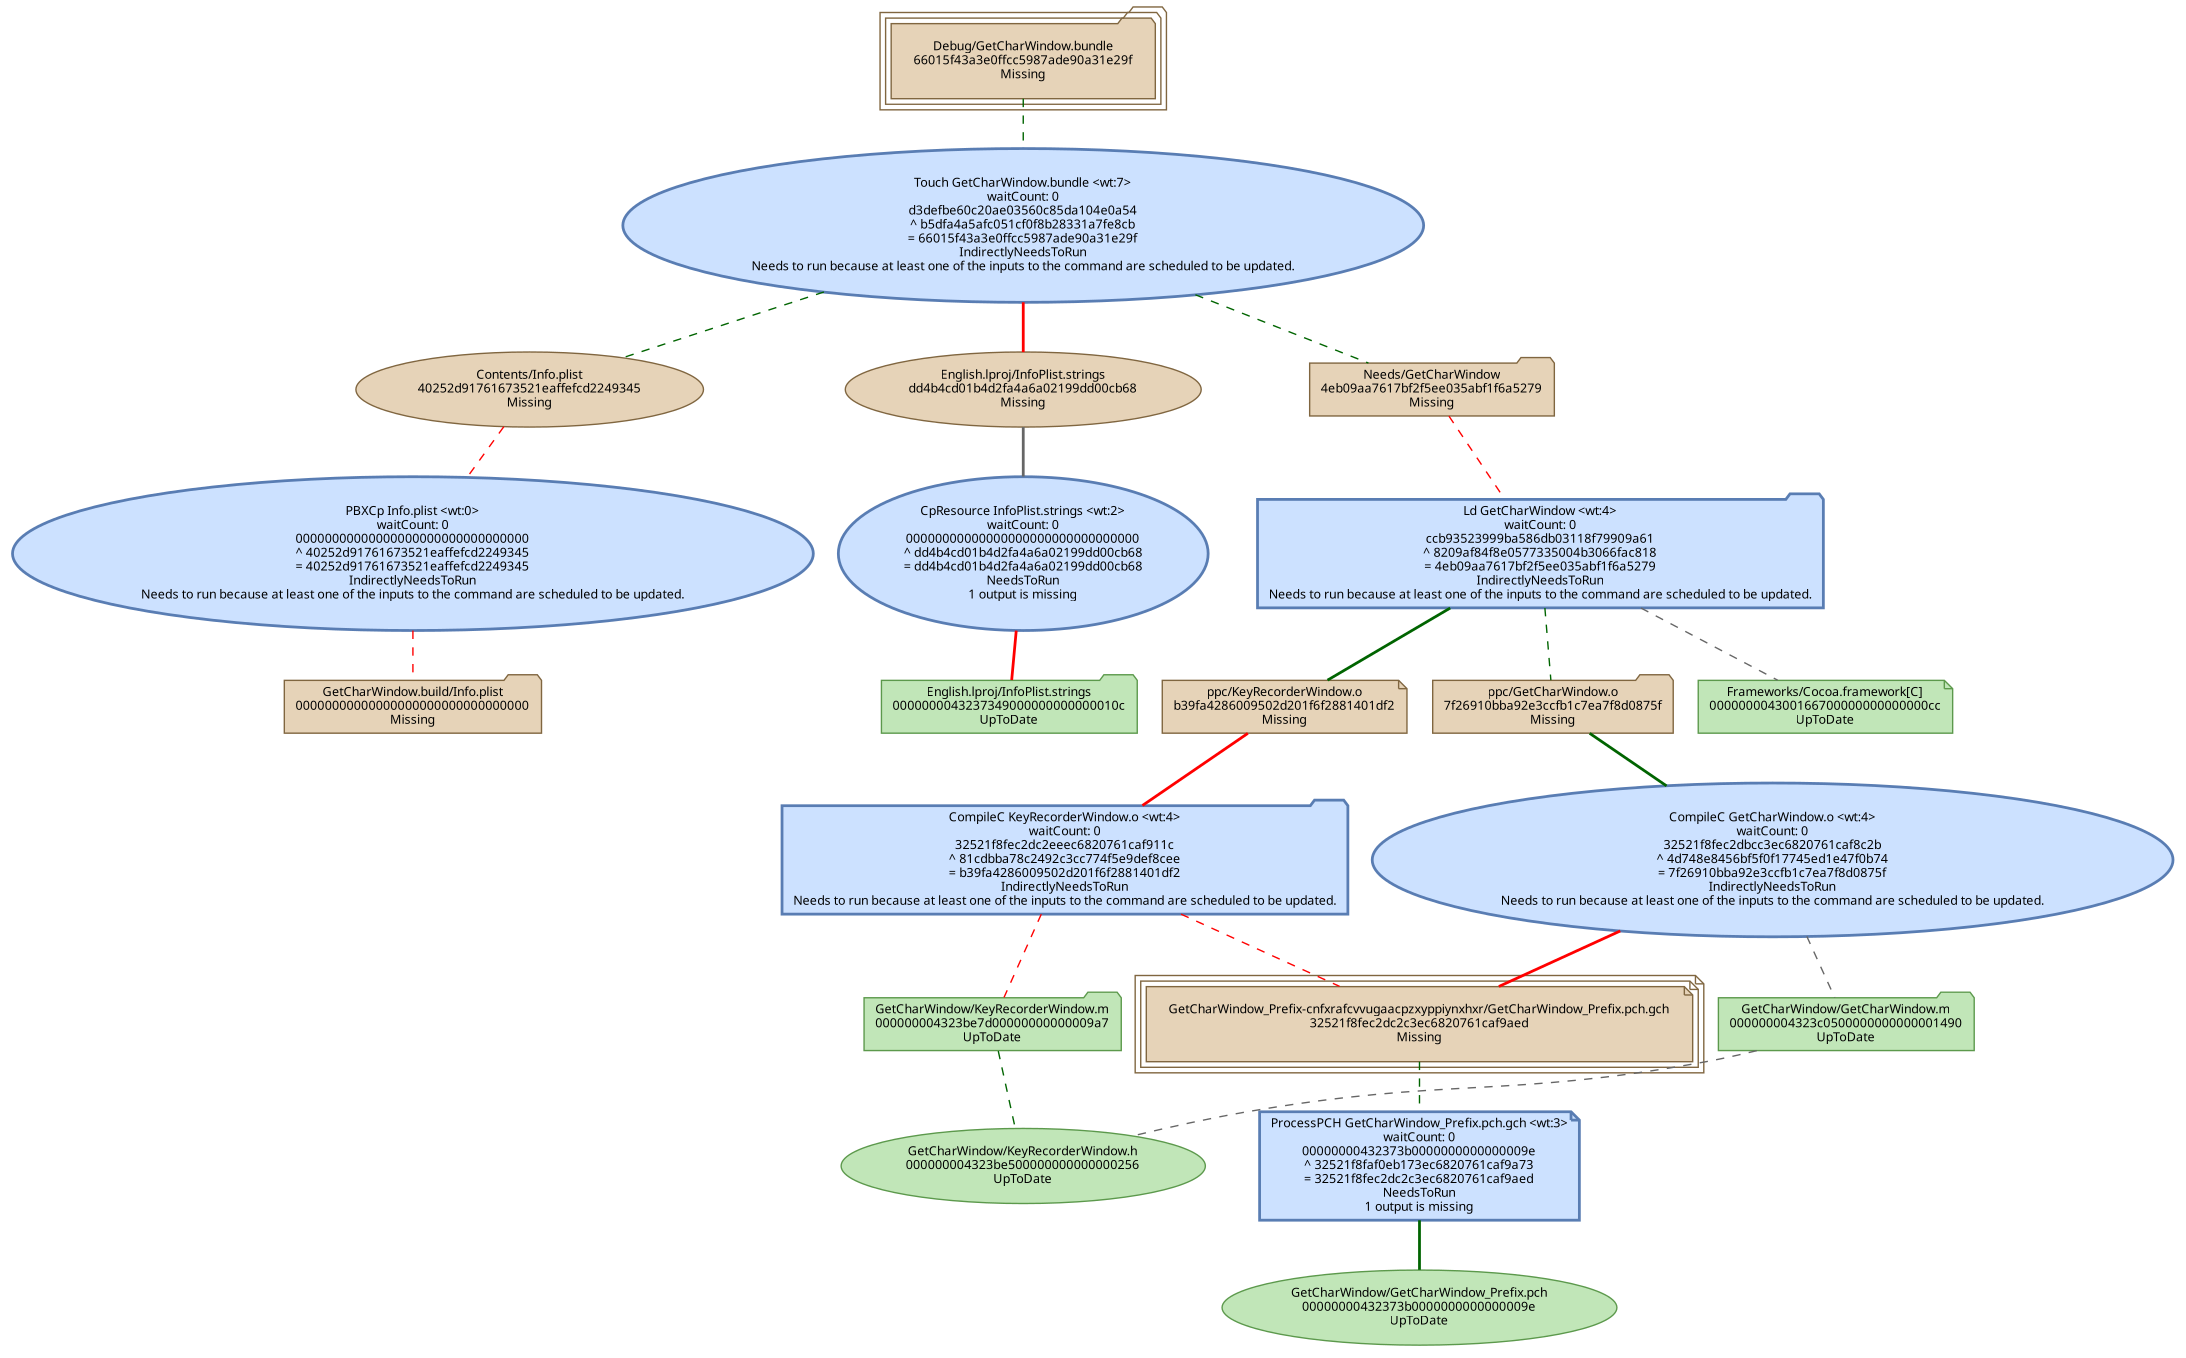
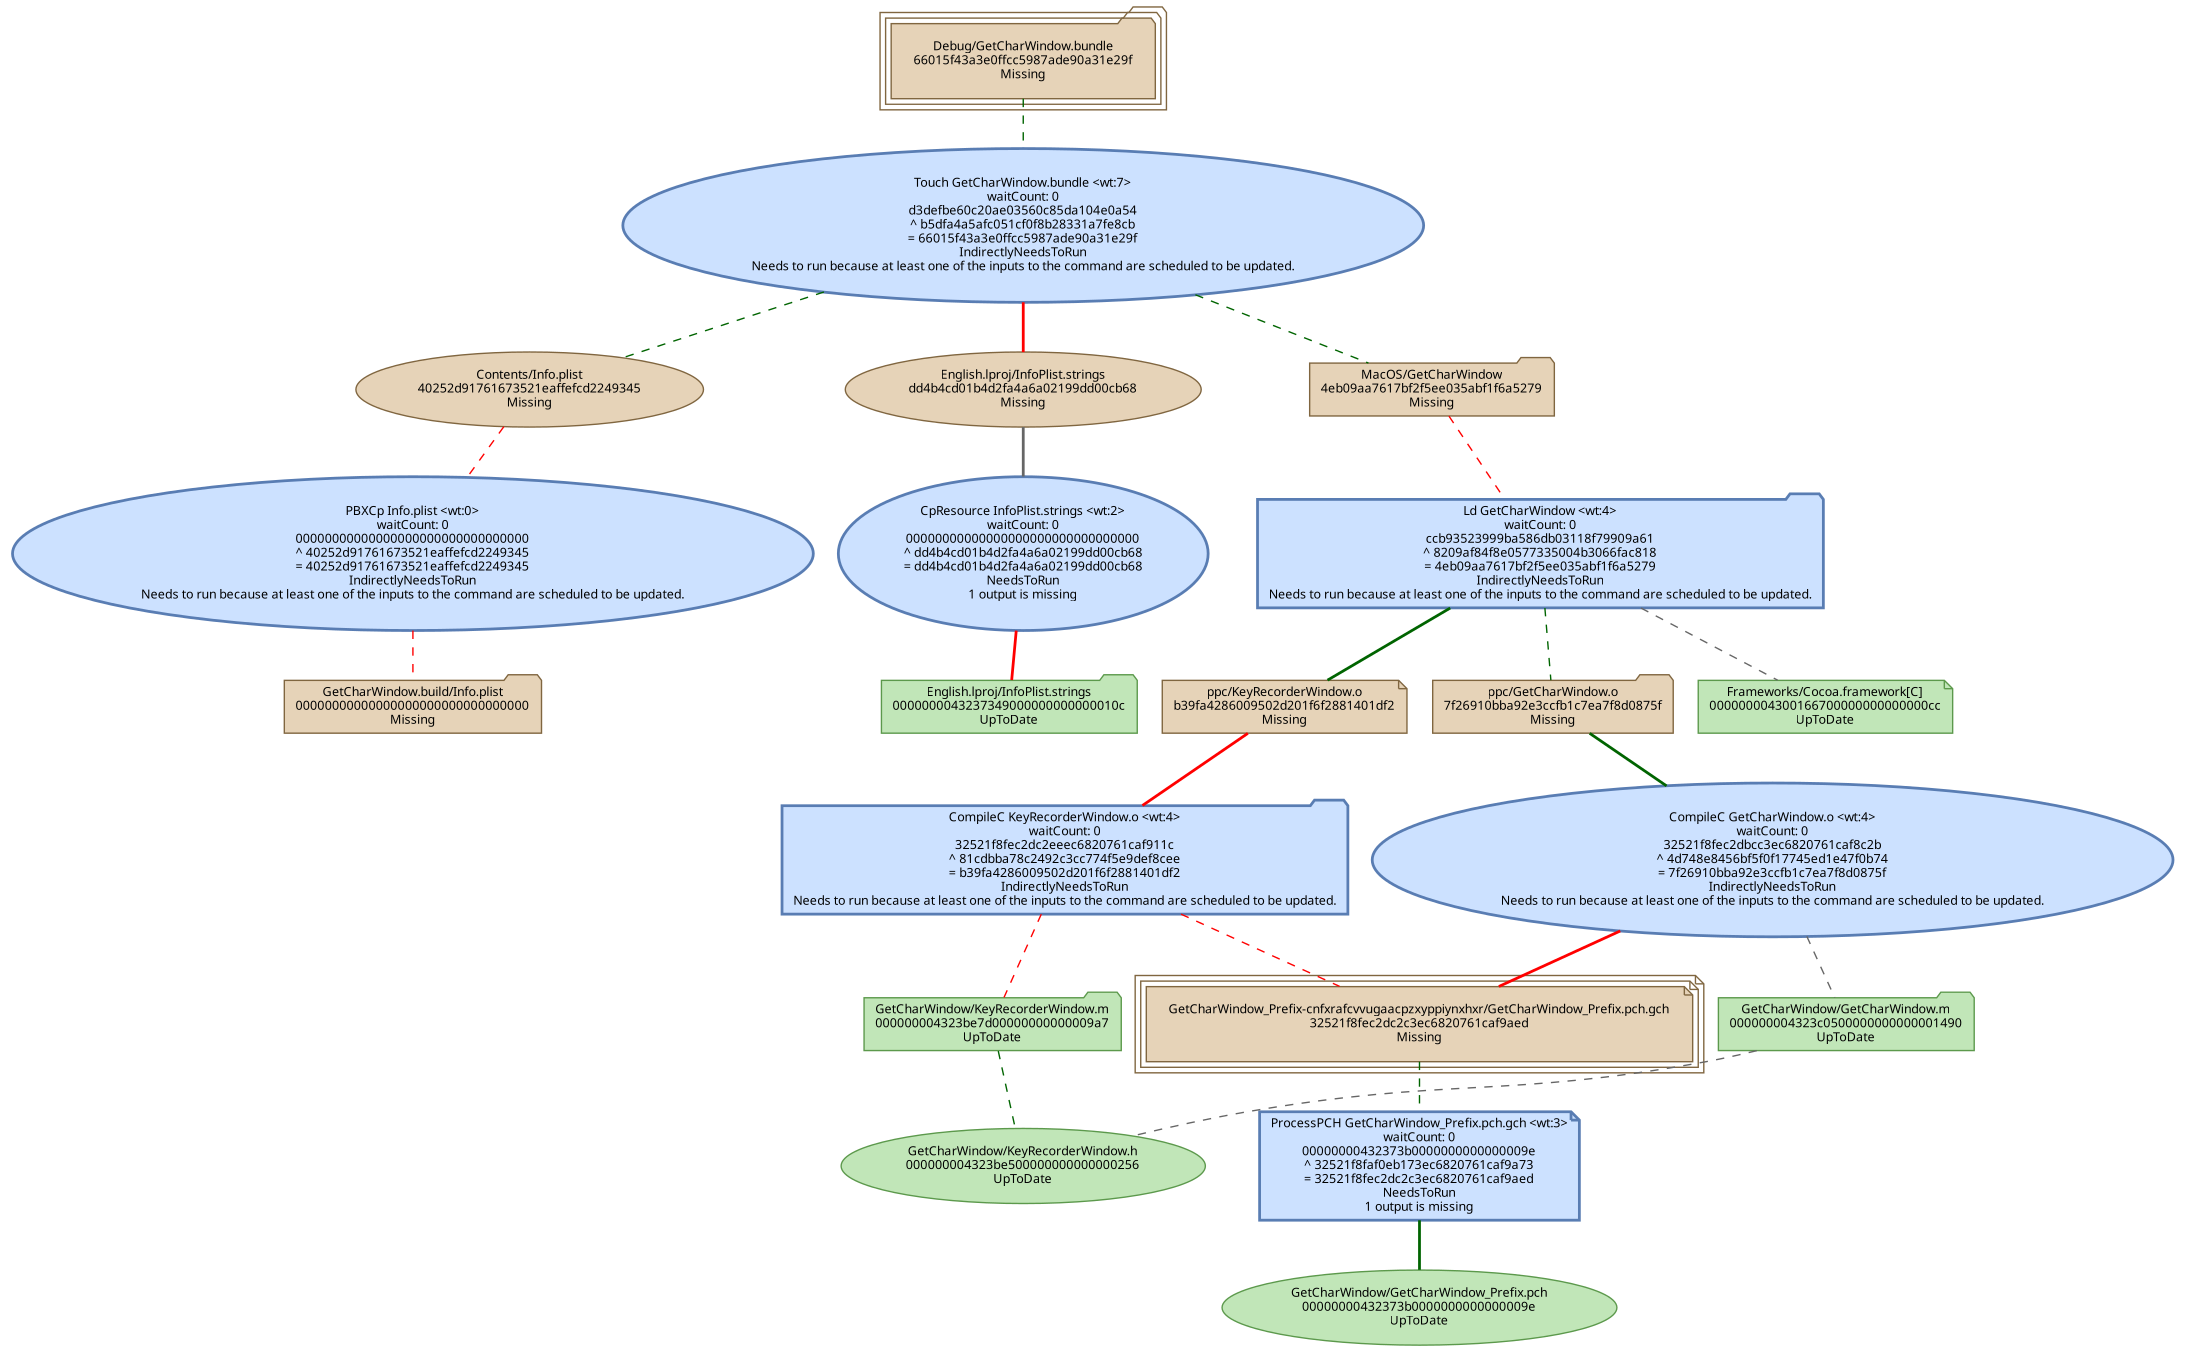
  digraph {
    concentrate=false
    node [color="0.1 0.5 0.5" fillcolor="0.1 0.2 0.9" fontname=Monaco fontsize=9 shape=folder style=filled]
    edge [arrowhead=none arrowtail=normal color=darkgreen style=dashed]
    n1 [label="Debug/GetCharWindow.bundle\n66015f43a3e0ffcc5987ade90a31e29f\nMissing" peripheries=3]
    n2 [color="0.6 0.5 0.7" fillcolor="0.6 0.2 1.0" label="Touch GetCharWindow.bundle <wt:7>\nwaitCount: 0\nd3defbe60c20ae03560c85da104e0a54\n^ b5dfa4a5afc051cf0f8b28331a7fe8cb\n= 66015f43a3e0ffcc5987ade90a31e29f\nIndirectlyNeedsToRun\nNeeds to run because at least one of the inputs to the command are scheduled to be updated." shape=ellipse style="filled,bold"]
    n3 [label="Contents/Info.plist\n40252d91761673521eaffefcd2249345\nMissing" shape=ellipse]
    n4 [color="0.6 0.5 0.7" fillcolor="0.6 0.2 1.0" label="PBXCp Info.plist <wt:0>\nwaitCount: 0\n00000000000000000000000000000000\n^ 40252d91761673521eaffefcd2249345\n= 40252d91761673521eaffefcd2249345\nIndirectlyNeedsToRun\nNeeds to run because at least one of the inputs to the command are scheduled to be updated." shape=ellipse style="filled,bold"]
    n5 [label="GetCharWindow.build/Info.plist\n00000000000000000000000000000000\nMissing"]
    n6 [label="English.lproj/InfoPlist.strings\ndd4b4cd01b4d2fa4a6a02199dd00cb68\nMissing" shape=ellipse]
    n7 [color="0.6 0.5 0.7" fillcolor="0.6 0.2 1.0" label="CpResource InfoPlist.strings <wt:2>\nwaitCount: 0\n00000000000000000000000000000000\n^ dd4b4cd01b4d2fa4a6a02199dd00cb68\n= dd4b4cd01b4d2fa4a6a02199dd00cb68\nNeedsToRun\n1 output is missing" shape=ellipse style="filled,bold"]
    n8 [color="0.3 0.5 0.6" fillcolor="0.3 0.2 0.9" label="English.lproj/InfoPlist.strings\n0000000043237349000000000000010c\nUpToDate"]
    n9 [label="ppc/KeyRecorderWindow.o\nb39fa4286009502d201f6f2881401df2\nMissing" shape=note]
    n10 [color="0.6 0.5 0.7" fillcolor="0.6 0.2 1.0" label="CompileC KeyRecorderWindow.o <wt:4>\nwaitCount: 0\n32521f8fec2dc2eeec6820761caf911c\n^ 81cdbba78c2492c3cc774f5e9def8cee\n= b39fa4286009502d201f6f2881401df2\nIndirectlyNeedsToRun\nNeeds to run because at least one of the inputs to the command are scheduled to be updated." style="filled,bold"]
    n11 [color="0.3 0.5 0.6" fillcolor="0.3 0.2 0.9" label="GetCharWindow/GetCharWindow_Prefix.pch\n00000000432373b0000000000000009e\nUpToDate" shape=ellipse]
    n12 [label="GetCharWindow_Prefix-cnfxrafcvvugaacpzxyppiynxhxr/GetCharWindow_Prefix.pch.gch\n32521f8fec2dc2c3ec6820761caf9aed\nMissing" peripheries=3 shape=note]
    n13 [color="0.6 0.5 0.7" fillcolor="0.6 0.2 1.0" label="ProcessPCH GetCharWindow_Prefix.pch.gch <wt:3>\nwaitCount: 0\n00000000432373b0000000000000009e\n^ 32521f8faf0eb173ec6820761caf9a73\n= 32521f8fec2dc2c3ec6820761caf9aed\nNeedsToRun\n1 output is missing" shape=note style="filled,bold"]
    n14 [color="0.3 0.5 0.6" fillcolor="0.3 0.2 0.9" label="GetCharWindow/KeyRecorderWindow.m\n000000004323be7d00000000000009a7\nUpToDate"]
    n15 [color="0.3 0.5 0.6" fillcolor="0.3 0.2 0.9" label="GetCharWindow/KeyRecorderWindow.h\n000000004323be500000000000000256\nUpToDate" shape=ellipse]
    n16 [label="ppc/GetCharWindow.o\n7f26910bba92e3ccfb1c7ea7f8d0875f\nMissing"]
    n17 [color="0.6 0.5 0.7" fillcolor="0.6 0.2 1.0" label="CompileC GetCharWindow.o <wt:4>\nwaitCount: 0\n32521f8fec2dbcc3ec6820761caf8c2b\n^ 4d748e8456bf5f0f17745ed1e47f0b74\n= 7f26910bba92e3ccfb1c7ea7f8d0875f\nIndirectlyNeedsToRun\nNeeds to run because at least one of the inputs to the command are scheduled to be updated." shape=ellipse style="filled,bold"]
    n18 [color="0.3 0.5 0.6" fillcolor="0.3 0.2 0.9" label="GetCharWindow/GetCharWindow.m\n000000004323c0500000000000001490\nUpToDate"]
-   n19 [label="Needs/GetCharWindow\n4eb09aa7617bf2f5ee035abf1f6a5279\nMissing"]
+   n19 [label="MacOS/GetCharWindow\n4eb09aa7617bf2f5ee035abf1f6a5279\nMissing"]
    n20 [color="0.6 0.5 0.7" fillcolor="0.6 0.2 1.0" label="Ld GetCharWindow <wt:4>\nwaitCount: 0\nccb93523999ba586db03118f79909a61\n^ 8209af84f8e0577335004b3066fac818\n= 4eb09aa7617bf2f5ee035abf1f6a5279\nIndirectlyNeedsToRun\nNeeds to run because at least one of the inputs to the command are scheduled to be updated." style="filled,bold"]
    n21 [color="0.3 0.5 0.6" fillcolor="0.3 0.2 0.9" label="Frameworks/Cocoa.framework[C]\n000000004300166700000000000000cc\nUpToDate" shape=note]
    n1 -> n2
    n2 -> n3
    n2 -> n6 [color=red style=bold]
    n2 -> n19
    n3 -> n4 [color=red]
    n4 -> n5 [color=red]
    n6 -> n7 [color=gray40 style=bold]
    n7 -> n8 [color=red style=bold]
    n9 -> n10 [color=red style=bold]
    n10 -> n12 [color=red]
    n10 -> n14 [color=red]
    n12 -> n13
    n13 -> n11 [style=bold]
    n14 -> n15
    n16 -> n17 [style=bold]
    n17 -> n12 [color=red style=bold]
    n17 -> n18 [color=gray40]
    n18 -> n15 [color=gray40]
    n19 -> n20 [color=red]
    n20 -> n9 [style=bold]
    n20 -> n16
    n20 -> n21 [color=gray40]
  }
